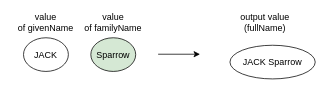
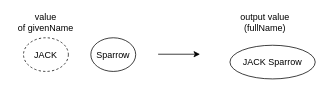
  <mxCell id="0" />
  <mxCell id="1" parent="0" />
- <mxCell id="2" value="JACK" style="ellipse;whiteSpace=wrap;html=1;" parent="1" vertex="1"><mxGeometry x="30" y="50" width="60" height="45" as="geometry" /></mxCell>
- <mxCell id="3" value="Sparrow" style="ellipse;whiteSpace=wrap;html=1;fillColor=#d5e8d4;" parent="1" vertex="1"><mxGeometry x="120" y="50" width="60" height="45" as="geometry" /></mxCell>
+ <mxCell id="2" value="JACK" style="ellipse;whiteSpace=wrap;html=1;dashed=1;" parent="1" vertex="1"><mxGeometry x="30" y="50" width="60" height="45" as="geometry" /></mxCell>
+ <mxCell id="3" value="Sparrow" style="ellipse;whiteSpace=wrap;html=1;" parent="1" vertex="1"><mxGeometry x="120" y="50" width="60" height="45" as="geometry" /></mxCell>
  <mxCell id="4" style="edgeStyle=orthogonalEdgeStyle;rounded=0;orthogonalLoop=1;jettySize=auto;html=1;exitX=1;exitY=0.5;exitDx=0;exitDy=0;" parent="1" edge="1"><mxGeometry relative="1" as="geometry"><mxPoint x="210" y="72" as="sourcePoint" /><mxPoint x="266" y="72" as="targetPoint" /></mxGeometry></mxCell>
  <mxCell id="5" value="JACK Sparrow" style="ellipse;whiteSpace=wrap;html=1;" parent="1" vertex="1"><mxGeometry x="306" y="60" width="114" height="45" as="geometry" /></mxCell>
  <mxCell id="6" value="value &lt;br&gt;of givenName" style="text;html=1;strokeColor=none;fillColor=none;align=center;verticalAlign=middle;whiteSpace=wrap;rounded=0;" parent="1" vertex="1"><mxGeometry x="20" y="20" width="80" height="20" as="geometry" /></mxCell>
- <mxCell id="7" value="value&lt;br&gt;of familyName" style="text;html=1;strokeColor=none;fillColor=none;align=center;verticalAlign=middle;whiteSpace=wrap;rounded=0;" parent="1" vertex="1"><mxGeometry x="110" y="20" width="80" height="20" as="geometry" /></mxCell>
  <mxCell id="8" value="output value (fullName)" style="text;html=1;strokeColor=none;fillColor=none;align=center;verticalAlign=middle;whiteSpace=wrap;rounded=0;" parent="1" vertex="1"><mxGeometry x="306" y="20" width="94" height="20" as="geometry" /></mxCell>
